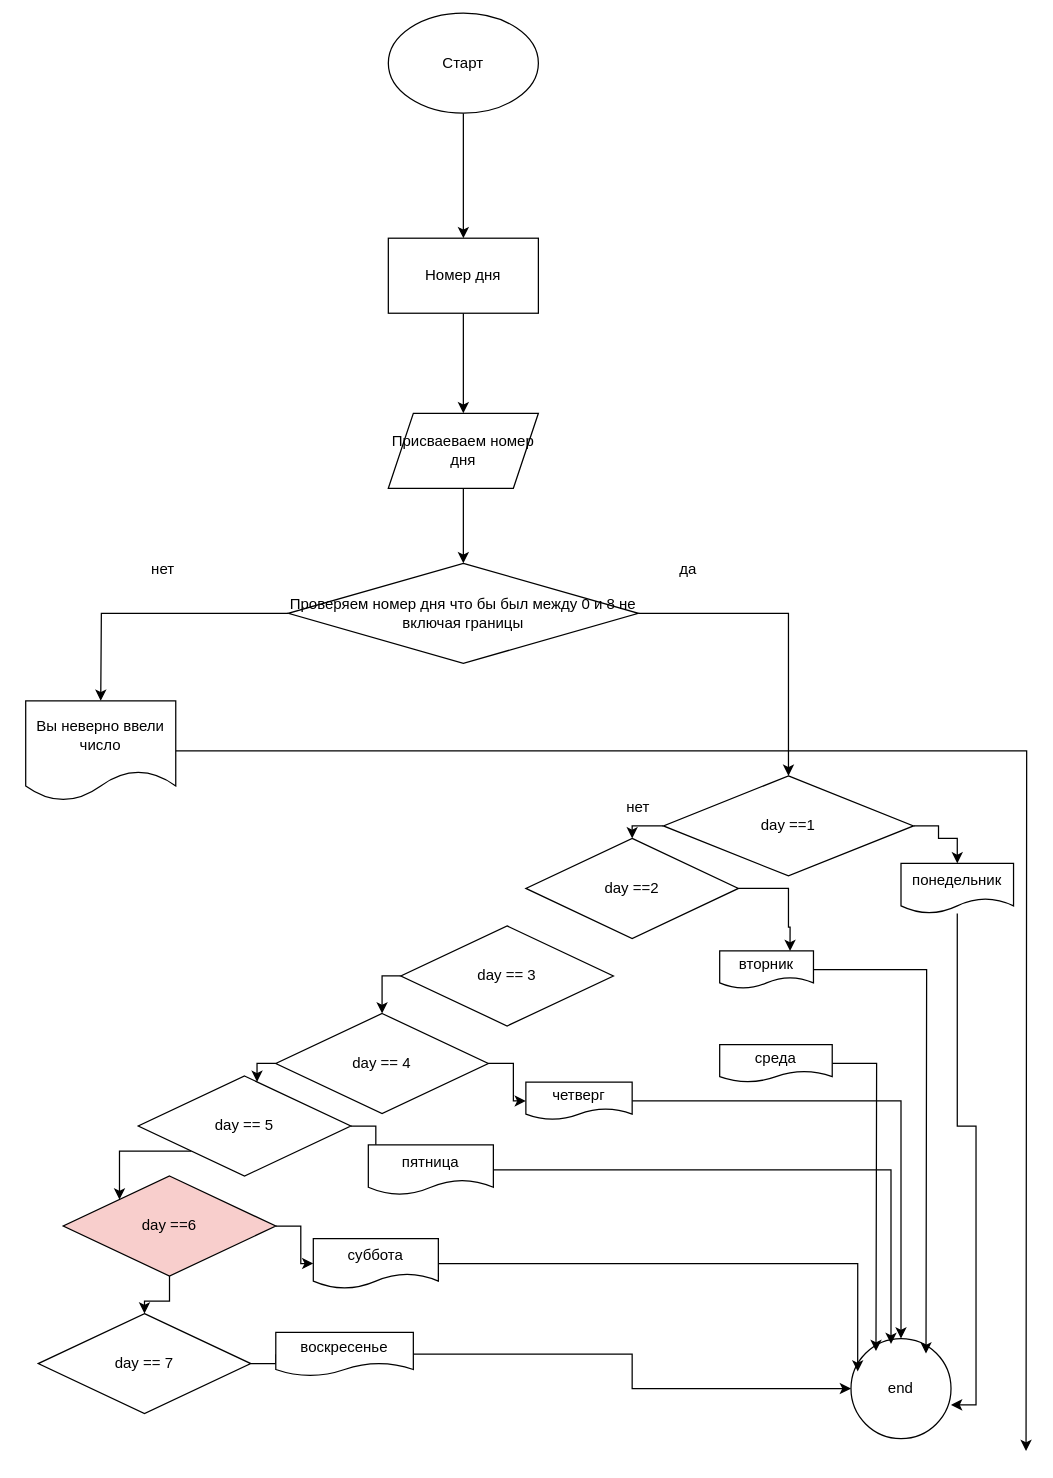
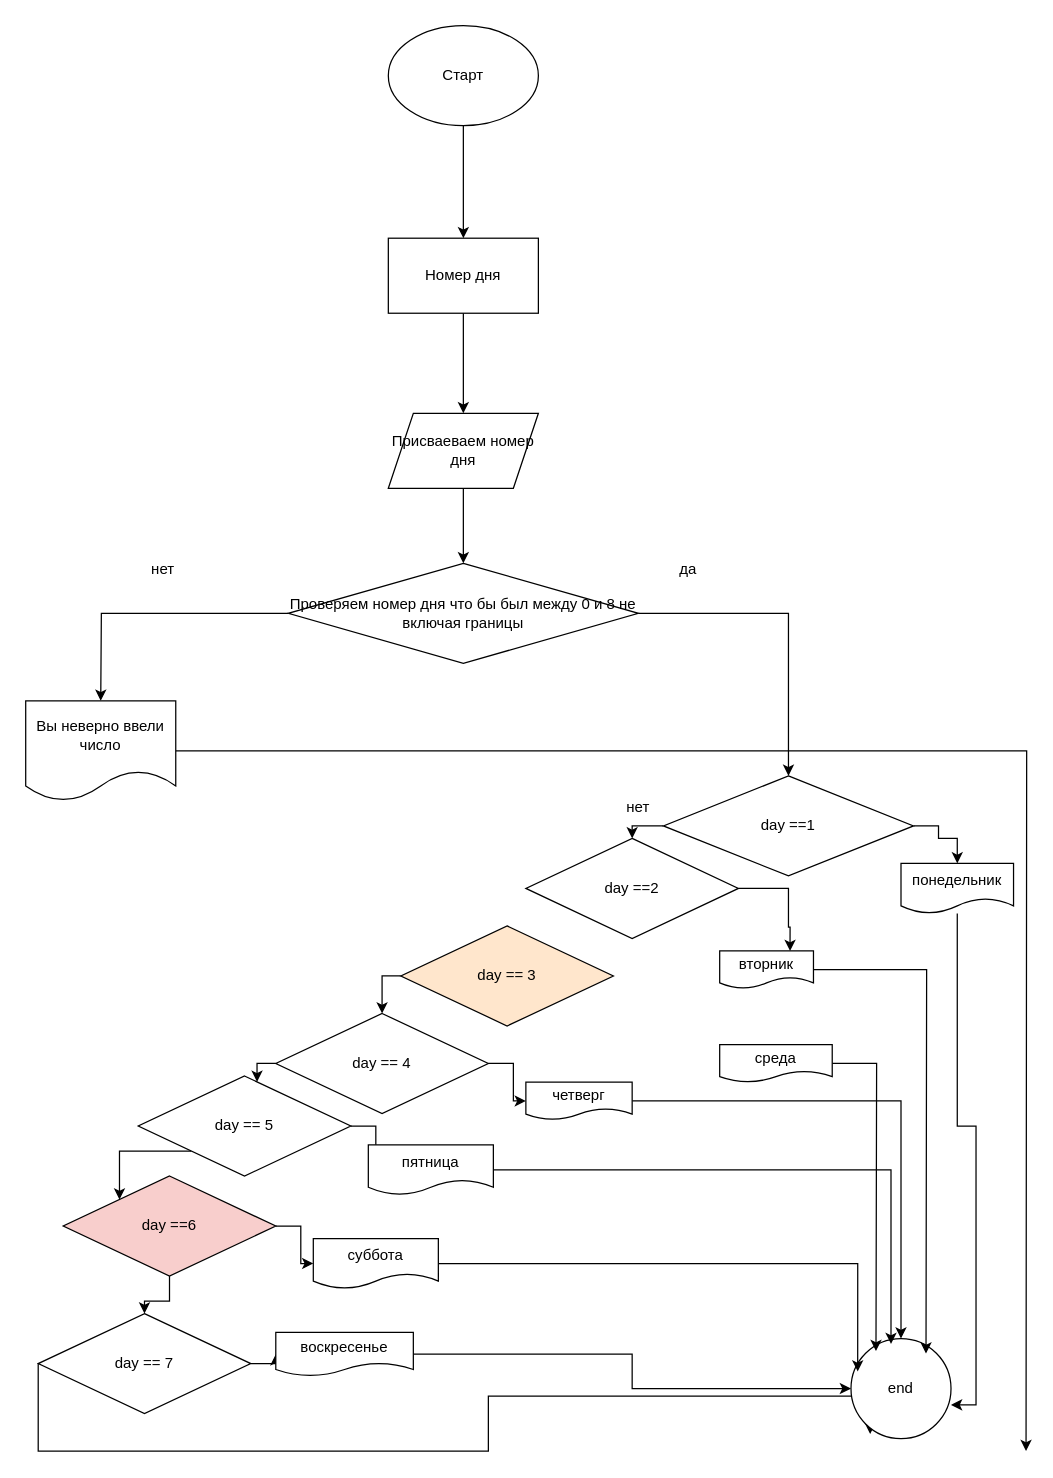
  <mxCell id="0" />
  <mxCell id="1" parent="0" />
  <mxCell id="2" value="" style="edgeStyle=orthogonalEdgeStyle;rounded=0;orthogonalLoop=1;jettySize=auto;html=1;" edge="1" parent="1" source="3" target="5"><mxGeometry relative="1" as="geometry" /></mxCell>
- <mxCell id="3" value="Старт" style="ellipse;whiteSpace=wrap;html=1;" vertex="1" parent="1"><mxGeometry x="310" y="10" width="120" height="80" as="geometry" /></mxCell>
+ <mxCell id="3" value="Старт" style="ellipse;whiteSpace=wrap;html=1;" vertex="1" parent="1"><mxGeometry x="310" y="20" width="120" height="80" as="geometry" /></mxCell>
  <mxCell id="4" value="" style="edgeStyle=orthogonalEdgeStyle;rounded=0;orthogonalLoop=1;jettySize=auto;html=1;" edge="1" parent="1" source="5" target="7"><mxGeometry relative="1" as="geometry" /></mxCell>
  <mxCell id="5" value="Номер дня" style="whiteSpace=wrap;html=1;" vertex="1" parent="1"><mxGeometry x="310" y="190" width="120" height="60" as="geometry" /></mxCell>
  <mxCell id="6" value="" style="edgeStyle=orthogonalEdgeStyle;rounded=0;orthogonalLoop=1;jettySize=auto;html=1;" edge="1" parent="1" source="7" target="10"><mxGeometry relative="1" as="geometry" /></mxCell>
  <mxCell id="7" value="Присваеваем номер дня" style="shape=parallelogram;perimeter=parallelogramPerimeter;whiteSpace=wrap;html=1;fixedSize=1;" vertex="1" parent="1"><mxGeometry x="310" y="330" width="120" height="60" as="geometry" /></mxCell>
  <mxCell id="8" value="" style="edgeStyle=orthogonalEdgeStyle;rounded=0;orthogonalLoop=1;jettySize=auto;html=1;" edge="1" parent="1" source="10"><mxGeometry relative="1" as="geometry"><mxPoint x="80" y="560" as="targetPoint" /></mxGeometry></mxCell>
  <mxCell id="9" value="" style="edgeStyle=orthogonalEdgeStyle;rounded=0;orthogonalLoop=1;jettySize=auto;html=1;" edge="1" parent="1" source="10" target="16"><mxGeometry relative="1" as="geometry" /></mxCell>
  <mxCell id="10" value="Проверяем номер дня что бы был между 0 и 8 не включая границы" style="rhombus;whiteSpace=wrap;html=1;" vertex="1" parent="1"><mxGeometry x="230" y="450" width="280" height="80" as="geometry" /></mxCell>
  <mxCell id="11" value="нет" style="text;html=1;strokeColor=none;fillColor=none;align=center;verticalAlign=middle;whiteSpace=wrap;rounded=0;" vertex="1" parent="1"><mxGeometry x="100" y="440" width="60" height="30" as="geometry" /></mxCell>
  <mxCell id="12" style="edgeStyle=orthogonalEdgeStyle;rounded=0;orthogonalLoop=1;jettySize=auto;html=1;" edge="1" parent="1" source="13"><mxGeometry relative="1" as="geometry"><mxPoint x="820" y="1160" as="targetPoint" /></mxGeometry></mxCell>
  <mxCell id="13" value="Вы неверно ввели число" style="shape=document;whiteSpace=wrap;html=1;boundedLbl=1;" vertex="1" parent="1"><mxGeometry x="20" y="560" width="120" height="80" as="geometry" /></mxCell>
  <mxCell id="14" value="" style="edgeStyle=orthogonalEdgeStyle;rounded=0;orthogonalLoop=1;jettySize=auto;html=1;" edge="1" parent="1" source="16" target="20"><mxGeometry relative="1" as="geometry"><mxPoint x="440" y="710" as="targetPoint" /><Array as="points"><mxPoint x="505" y="660" /></Array></mxGeometry></mxCell>
  <mxCell id="15" value="" style="edgeStyle=orthogonalEdgeStyle;rounded=0;orthogonalLoop=1;jettySize=auto;html=1;" edge="1" parent="1" source="16" target="37"><mxGeometry relative="1" as="geometry"><Array as="points"><mxPoint x="750" y="660" /><mxPoint x="750" y="670" /><mxPoint x="765" y="670" /></Array></mxGeometry></mxCell>
  <mxCell id="16" value="day ==1" style="rhombus;whiteSpace=wrap;html=1;" vertex="1" parent="1"><mxGeometry x="530" y="620" width="200" height="80" as="geometry" /></mxCell>
  <mxCell id="17" value="да" style="text;html=1;strokeColor=none;fillColor=none;align=center;verticalAlign=middle;whiteSpace=wrap;rounded=0;" vertex="1" parent="1"><mxGeometry x="520" y="440" width="60" height="30" as="geometry" /></mxCell>
  <mxCell id="18" value="нет" style="text;html=1;strokeColor=none;fillColor=none;align=center;verticalAlign=middle;whiteSpace=wrap;rounded=0;" vertex="1" parent="1"><mxGeometry x="480" y="630" width="60" height="30" as="geometry" /></mxCell>
  <mxCell id="19" style="edgeStyle=orthogonalEdgeStyle;rounded=0;orthogonalLoop=1;jettySize=auto;html=1;entryX=0.75;entryY=0;entryDx=0;entryDy=0;" edge="1" parent="1" source="20" target="39"><mxGeometry relative="1" as="geometry"><mxPoint x="600" y="740" as="targetPoint" /><Array as="points"><mxPoint x="630" y="710" /><mxPoint x="630" y="741" /><mxPoint x="631" y="741" /></Array></mxGeometry></mxCell>
  <mxCell id="20" value="day ==2" style="rhombus;whiteSpace=wrap;html=1;" vertex="1" parent="1"><mxGeometry x="420" y="670" width="170" height="80" as="geometry" /></mxCell>
  <mxCell id="21" value="" style="edgeStyle=orthogonalEdgeStyle;rounded=0;orthogonalLoop=1;jettySize=auto;html=1;" edge="1" parent="1" source="22" target="25"><mxGeometry relative="1" as="geometry"><Array as="points"><mxPoint x="305" y="780" /></Array></mxGeometry></mxCell>
- <mxCell id="22" value="day == 3" style="rhombus;whiteSpace=wrap;html=1;" vertex="1" parent="1"><mxGeometry x="320" y="740" width="170" height="80" as="geometry" /></mxCell>
+ <mxCell id="22" value="day == 3" style="rhombus;whiteSpace=wrap;html=1;fillColor=#ffe6cc;" vertex="1" parent="1"><mxGeometry x="320" y="740" width="170" height="80" as="geometry" /></mxCell>
  <mxCell id="23" value="" style="edgeStyle=orthogonalEdgeStyle;rounded=0;orthogonalLoop=1;jettySize=auto;html=1;" edge="1" parent="1" source="25" target="28"><mxGeometry relative="1" as="geometry"><Array as="points"><mxPoint x="205" y="850" /></Array></mxGeometry></mxCell>
  <mxCell id="24" value="" style="edgeStyle=orthogonalEdgeStyle;rounded=0;orthogonalLoop=1;jettySize=auto;html=1;" edge="1" parent="1" source="25" target="43"><mxGeometry relative="1" as="geometry" /></mxCell>
  <mxCell id="25" value="day == 4" style="rhombus;whiteSpace=wrap;html=1;" vertex="1" parent="1"><mxGeometry x="220" y="810" width="170" height="80" as="geometry" /></mxCell>
  <mxCell id="26" value="" style="edgeStyle=orthogonalEdgeStyle;rounded=0;orthogonalLoop=1;jettySize=auto;html=1;" edge="1" parent="1" source="28" target="31"><mxGeometry relative="1" as="geometry"><Array as="points"><mxPoint x="95" y="920" /></Array></mxGeometry></mxCell>
  <mxCell id="27" value="" style="edgeStyle=orthogonalEdgeStyle;rounded=0;orthogonalLoop=1;jettySize=auto;html=1;" edge="1" parent="1" source="28" target="45"><mxGeometry relative="1" as="geometry" /></mxCell>
  <mxCell id="28" value="day == 5" style="rhombus;whiteSpace=wrap;html=1;" vertex="1" parent="1"><mxGeometry x="110" y="860" width="170" height="80" as="geometry" /></mxCell>
  <mxCell id="29" value="" style="edgeStyle=orthogonalEdgeStyle;rounded=0;orthogonalLoop=1;jettySize=auto;html=1;" edge="1" parent="1" source="31" target="34"><mxGeometry relative="1" as="geometry" /></mxCell>
  <mxCell id="30" value="" style="edgeStyle=orthogonalEdgeStyle;rounded=0;orthogonalLoop=1;jettySize=auto;html=1;" edge="1" parent="1" source="31" target="47"><mxGeometry relative="1" as="geometry" /></mxCell>
  <mxCell id="31" value="day ==6" style="rhombus;whiteSpace=wrap;html=1;fillColor=#f8cecc;" vertex="1" parent="1"><mxGeometry x="50" y="940" width="170" height="80" as="geometry" /></mxCell>
- <mxCell id="32" value="" style="edgeStyle=orthogonalEdgeStyle;rounded=0;orthogonalLoop=1;jettySize=auto;html=1;endArrow=none;" edge="1" parent="1" source="34" target="49"><mxGeometry relative="1" as="geometry" /></mxCell>
+ <mxCell id="32" value="" style="edgeStyle=orthogonalEdgeStyle;rounded=0;orthogonalLoop=1;jettySize=auto;html=1;" edge="1" parent="1" source="34" target="49"><mxGeometry relative="1" as="geometry" /></mxCell>
+ <mxCell id="33" style="edgeStyle=orthogonalEdgeStyle;rounded=0;orthogonalLoop=1;jettySize=auto;html=1;entryX=0.192;entryY=0.954;entryDx=0;entryDy=0;entryPerimeter=0;exitX=0;exitY=0.5;exitDx=0;exitDy=0;" edge="1" parent="1" source="34" target="35"><mxGeometry relative="1" as="geometry"><Array as="points"><mxPoint x="30" y="1160" /><mxPoint x="390" y="1160" /><mxPoint x="390" y="1116" /></Array></mxGeometry></mxCell>
  <mxCell id="34" value="day == 7" style="rhombus;whiteSpace=wrap;html=1;" vertex="1" parent="1"><mxGeometry x="30" y="1050" width="170" height="80" as="geometry" /></mxCell>
  <mxCell id="35" value="end" style="ellipse;whiteSpace=wrap;html=1;aspect=fixed;" vertex="1" parent="1"><mxGeometry x="680" y="1070" width="80" height="80" as="geometry" /></mxCell>
  <mxCell id="36" style="edgeStyle=orthogonalEdgeStyle;rounded=0;orthogonalLoop=1;jettySize=auto;html=1;entryX=1;entryY=0.663;entryDx=0;entryDy=0;entryPerimeter=0;" edge="1" parent="1" source="37" target="35"><mxGeometry relative="1" as="geometry" /></mxCell>
  <mxCell id="37" value="понедельник" style="shape=document;whiteSpace=wrap;html=1;boundedLbl=1;" vertex="1" parent="1"><mxGeometry x="720" y="690" width="90" height="40" as="geometry" /></mxCell>
  <mxCell id="38" style="edgeStyle=orthogonalEdgeStyle;rounded=0;orthogonalLoop=1;jettySize=auto;html=1;" edge="1" parent="1" source="39"><mxGeometry relative="1" as="geometry"><mxPoint x="740" y="1082" as="targetPoint" /></mxGeometry></mxCell>
  <mxCell id="39" value="вторник" style="shape=document;whiteSpace=wrap;html=1;boundedLbl=1;" vertex="1" parent="1"><mxGeometry x="575" y="760" width="75" height="30" as="geometry" /></mxCell>
  <mxCell id="40" style="edgeStyle=orthogonalEdgeStyle;rounded=0;orthogonalLoop=1;jettySize=auto;html=1;" edge="1" parent="1" source="41"><mxGeometry relative="1" as="geometry"><mxPoint x="700" y="1080" as="targetPoint" /></mxGeometry></mxCell>
  <mxCell id="41" value="среда" style="shape=document;whiteSpace=wrap;html=1;boundedLbl=1;" vertex="1" parent="1"><mxGeometry x="575" y="835" width="90" height="30" as="geometry" /></mxCell>
  <mxCell id="42" style="edgeStyle=orthogonalEdgeStyle;rounded=0;orthogonalLoop=1;jettySize=auto;html=1;entryX=0.5;entryY=0;entryDx=0;entryDy=0;" edge="1" parent="1" source="43" target="35"><mxGeometry relative="1" as="geometry" /></mxCell>
  <mxCell id="43" value="четверг" style="shape=document;whiteSpace=wrap;html=1;boundedLbl=1;" vertex="1" parent="1"><mxGeometry x="420" y="865" width="85" height="30" as="geometry" /></mxCell>
  <mxCell id="44" style="edgeStyle=orthogonalEdgeStyle;rounded=0;orthogonalLoop=1;jettySize=auto;html=1;entryX=0.4;entryY=0.054;entryDx=0;entryDy=0;entryPerimeter=0;" edge="1" parent="1" source="45" target="35"><mxGeometry relative="1" as="geometry" /></mxCell>
  <mxCell id="45" value="пятница" style="shape=document;whiteSpace=wrap;html=1;boundedLbl=1;" vertex="1" parent="1"><mxGeometry x="294" y="915" width="100" height="40" as="geometry" /></mxCell>
  <mxCell id="46" style="edgeStyle=orthogonalEdgeStyle;rounded=0;orthogonalLoop=1;jettySize=auto;html=1;entryX=0.067;entryY=0.329;entryDx=0;entryDy=0;entryPerimeter=0;" edge="1" parent="1" source="47" target="35"><mxGeometry relative="1" as="geometry" /></mxCell>
  <mxCell id="47" value="суббота" style="shape=document;whiteSpace=wrap;html=1;boundedLbl=1;" vertex="1" parent="1"><mxGeometry x="250" y="990" width="100" height="40" as="geometry" /></mxCell>
  <mxCell id="48" style="edgeStyle=orthogonalEdgeStyle;rounded=0;orthogonalLoop=1;jettySize=auto;html=1;entryX=0;entryY=0.5;entryDx=0;entryDy=0;" edge="1" parent="1" source="49" target="35"><mxGeometry relative="1" as="geometry" /></mxCell>
  <mxCell id="49" value="воскресенье" style="shape=document;whiteSpace=wrap;html=1;boundedLbl=1;" vertex="1" parent="1"><mxGeometry x="220" y="1065" width="110" height="35" as="geometry" /></mxCell>
